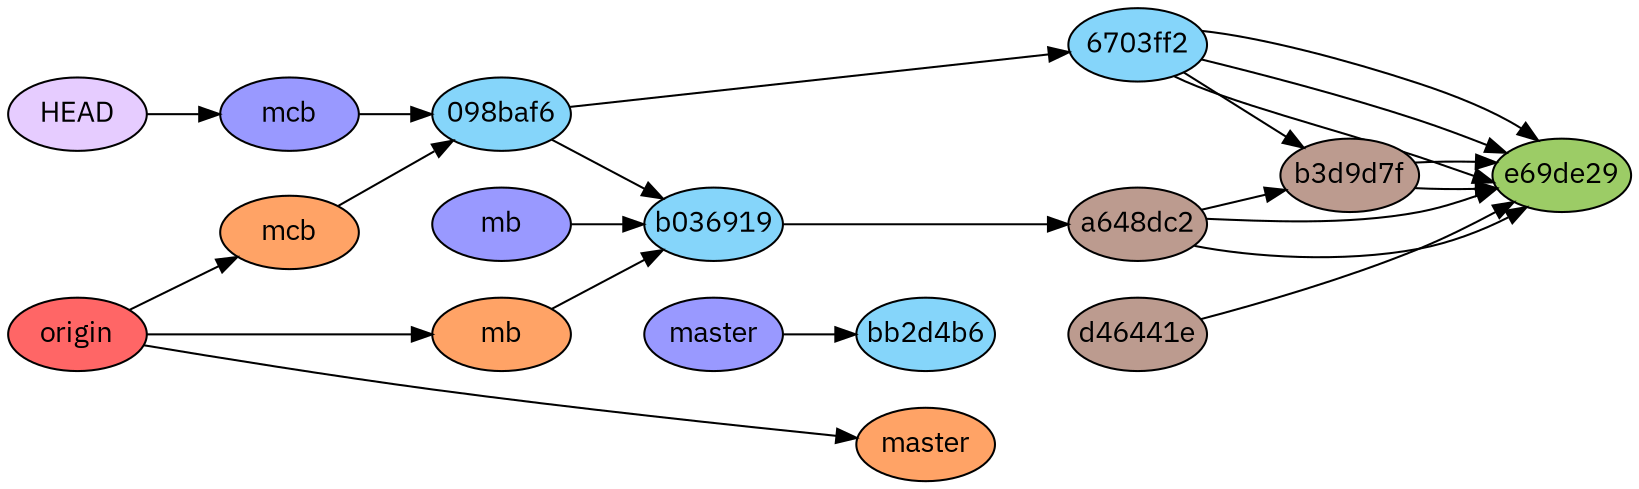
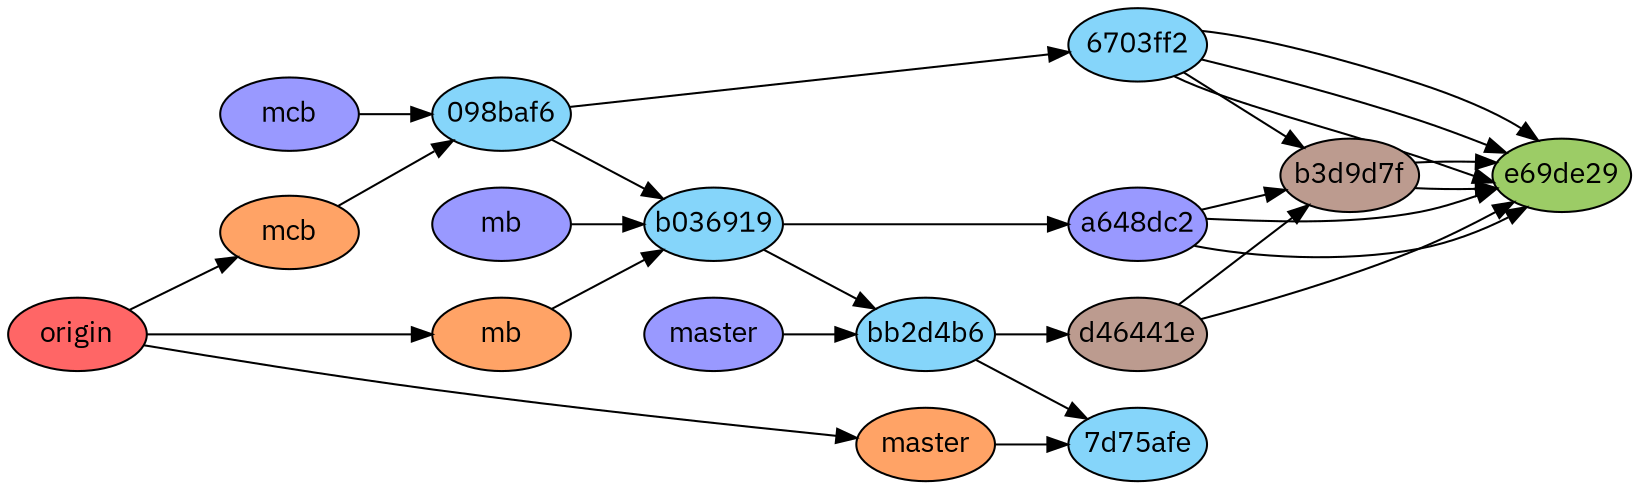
  digraph {
    fontname="IBM Plex Sans"
    rankdir=LR
    node [fillcolor="#85d5fa" fixedsize=true fontname="IBM Plex Sans" style=filled]
    edge [fontname="IBM Plex Sans"]
    n1 [fillcolor="#9ccc66" label=e69de29 width=0.95]
    n2 [label="6703ff2" width=0.95]
    n3 [fillcolor="#bc9b8f" label=b3d9d7f width=0.95]
-   n4 [fillcolor="#bc9b8f" label=a648dc2 width=0.95]
+   n4 [fillcolor="#9999ff" label=a648dc2 width=0.95]
    n5 [fillcolor="#bc9b8f" label=d46441e width=0.95]
    n6 [label="098baf6" width=0.95]
    n7 [label=b036919 width=0.95]
    n8 [label=bb2d4b6 width=0.95]
+   n9 [label="7d75afe" width=0.95]
    n10 [fillcolor="#9999ff" label=master width=0.95]
    n11 [fillcolor="#9999ff" label=mb width=0.95]
    n12 [fillcolor="#9999ff" label=mcb width=0.95]
-   n13 [fillcolor="#e6ccff" label=HEAD width=0.95]
    n14 [fillcolor="#ffa366" label=master width=0.95]
    n15 [fillcolor="#ffa366" label=mb width=0.95]
    n16 [fillcolor="#ffa366" label=mcb width=0.95]
    n17 [fillcolor="#ff6666" label=origin width=0.95]
    n2 -> n1
    n2 -> n1
    n2 -> n1
    n2 -> n3
    n3 -> n1
    n3 -> n1
    n4 -> n1
    n4 -> n1
    n4 -> n3
    n5 -> n1
+   n5 -> n3
    n6 -> n2
    n6 -> n7
    n7 -> n4
+   n7 -> n8
+   n8 -> n5
+   n8 -> n9
    n10 -> n8
    n11 -> n7
    n12 -> n6
-   n13 -> n12
+   n14 -> n9
    n15 -> n7
    n16 -> n6
    n17 -> n14
    n17 -> n15
    n17 -> n16
  }
